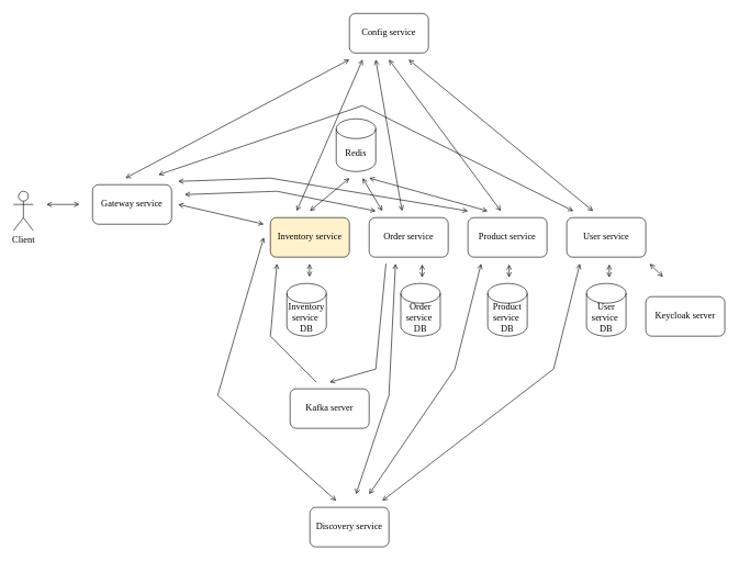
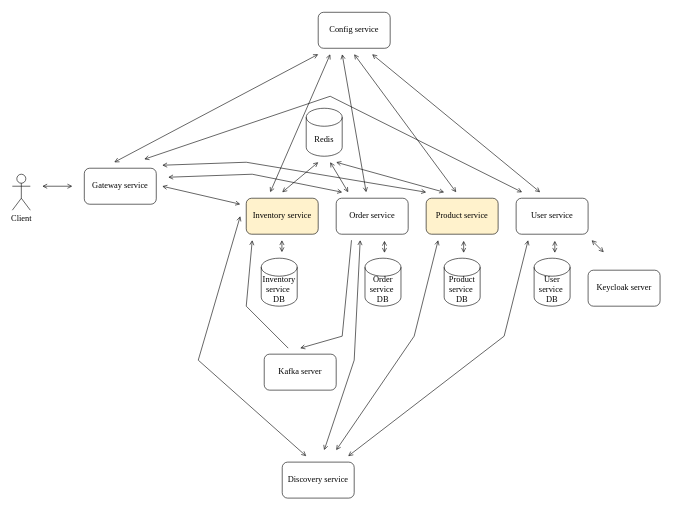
  <mxCell id="0" />
  <mxCell id="1" parent="0" />
  <mxCell id="2" value="Client" style="shape=umlActor;verticalLabelPosition=bottom;verticalAlign=top;html=1;outlineConnect=0;fontSize=14;fontFamily=Times New Roman;" vertex="1" parent="1"><mxGeometry x="20" y="290" width="30" height="60" as="geometry" /></mxCell>
  <mxCell id="3" value="" style="endArrow=open;html=1;rounded=0;endFill=0;startArrow=open;startFill=0;fontSize=14;fontFamily=Times New Roman;" edge="1" parent="1"><mxGeometry width="50" height="50" relative="1" as="geometry"><mxPoint x="70" y="310" as="sourcePoint" /><mxPoint x="120" y="310" as="targetPoint" /></mxGeometry></mxCell>
  <mxCell id="4" value="Gateway service" style="rounded=1;whiteSpace=wrap;html=1;fontSize=14;fontFamily=Times New Roman;" vertex="1" parent="1"><mxGeometry x="140" y="280" width="120" height="60" as="geometry" /></mxCell>
  <mxCell id="5" value="Discovery service" style="rounded=1;whiteSpace=wrap;html=1;fontSize=14;fontFamily=Times New Roman;" vertex="1" parent="1"><mxGeometry x="470" y="770" width="120" height="60" as="geometry" /></mxCell>
  <mxCell id="6" value="Config service" style="rounded=1;whiteSpace=wrap;html=1;fontSize=14;fontFamily=Times New Roman;" vertex="1" parent="1"><mxGeometry x="530" y="20" width="120" height="60" as="geometry" /></mxCell>
  <mxCell id="7" value="Inventory service" style="rounded=1;whiteSpace=wrap;html=1;fontSize=14;fontFamily=Times New Roman;fillColor=#fff2cc;" vertex="1" parent="1"><mxGeometry x="410" y="330" width="120" height="60" as="geometry" /></mxCell>
  <mxCell id="8" value="Order service" style="rounded=1;whiteSpace=wrap;html=1;fontSize=14;fontFamily=Times New Roman;" vertex="1" parent="1"><mxGeometry x="560" y="330" width="120" height="60" as="geometry" /></mxCell>
- <mxCell id="9" value="Product service" style="rounded=1;whiteSpace=wrap;html=1;fontSize=14;fontFamily=Times New Roman;" vertex="1" parent="1"><mxGeometry x="710" y="330" width="120" height="60" as="geometry" /></mxCell>
+ <mxCell id="9" value="Product service" style="rounded=1;whiteSpace=wrap;html=1;fontSize=14;fontFamily=Times New Roman;fillColor=#fff2cc;" vertex="1" parent="1"><mxGeometry x="710" y="330" width="120" height="60" as="geometry" /></mxCell>
  <mxCell id="10" value="User service" style="rounded=1;whiteSpace=wrap;html=1;fontSize=14;fontFamily=Times New Roman;" vertex="1" parent="1"><mxGeometry x="860" y="330" width="120" height="60" as="geometry" /></mxCell>
  <mxCell id="11" value="Inventory&lt;div style=&quot;font-size: 14px;&quot;&gt;service&amp;nbsp;&lt;/div&gt;&lt;div style=&quot;font-size: 14px;&quot;&gt;DB&lt;/div&gt;" style="shape=cylinder3;whiteSpace=wrap;html=1;boundedLbl=1;backgroundOutline=1;size=15;fontSize=14;fontFamily=Times New Roman;" vertex="1" parent="1"><mxGeometry x="435" y="430" width="60" height="80" as="geometry" /></mxCell>
  <mxCell id="12" value="&lt;div style=&quot;font-size: 14px;&quot;&gt;Order&lt;/div&gt;&lt;div style=&quot;font-size: 14px;&quot;&gt;service&amp;nbsp;&lt;/div&gt;&lt;div style=&quot;font-size: 14px;&quot;&gt;DB&lt;/div&gt;" style="shape=cylinder3;whiteSpace=wrap;html=1;boundedLbl=1;backgroundOutline=1;size=15;fontSize=14;fontFamily=Times New Roman;" vertex="1" parent="1"><mxGeometry x="608" y="430" width="60" height="80" as="geometry" /></mxCell>
  <mxCell id="13" value="&lt;div style=&quot;font-size: 14px;&quot;&gt;Product&lt;/div&gt;&lt;div style=&quot;font-size: 14px;&quot;&gt;service&amp;nbsp;&lt;/div&gt;&lt;div style=&quot;font-size: 14px;&quot;&gt;DB&lt;/div&gt;" style="shape=cylinder3;whiteSpace=wrap;html=1;boundedLbl=1;backgroundOutline=1;size=15;fontSize=14;fontFamily=Times New Roman;" vertex="1" parent="1"><mxGeometry x="740" y="430" width="60" height="80" as="geometry" /></mxCell>
  <mxCell id="14" value="&lt;div style=&quot;font-size: 14px;&quot;&gt;User&lt;/div&gt;&lt;div style=&quot;font-size: 14px;&quot;&gt;service&amp;nbsp;&lt;/div&gt;&lt;div style=&quot;font-size: 14px;&quot;&gt;DB&lt;/div&gt;" style="shape=cylinder3;whiteSpace=wrap;html=1;boundedLbl=1;backgroundOutline=1;size=15;fontSize=14;fontFamily=Times New Roman;" vertex="1" parent="1"><mxGeometry x="890" y="430" width="60" height="80" as="geometry" /></mxCell>
  <mxCell id="15" value="Keycloak server" style="rounded=1;whiteSpace=wrap;html=1;fontSize=14;fontFamily=Times New Roman;" vertex="1" parent="1"><mxGeometry x="980" y="450" width="120" height="60" as="geometry" /></mxCell>
  <mxCell id="16" value="Redis" style="shape=cylinder3;whiteSpace=wrap;html=1;boundedLbl=1;backgroundOutline=1;size=15;fontSize=14;fontFamily=Times New Roman;" vertex="1" parent="1"><mxGeometry x="510" y="180" width="60" height="80" as="geometry" /></mxCell>
  <mxCell id="17" value="" style="endArrow=open;html=1;rounded=0;endFill=0;startArrow=open;startFill=0;fontSize=14;fontFamily=Times New Roman;" edge="1" parent="1"><mxGeometry width="50" height="50" relative="1" as="geometry"><mxPoint x="190" y="270" as="sourcePoint" /><mxPoint x="530" y="90" as="targetPoint" /></mxGeometry></mxCell>
  <mxCell id="18" value="" style="endArrow=open;html=1;rounded=0;endFill=0;startArrow=open;startFill=0;fontSize=14;fontFamily=Times New Roman;" edge="1" parent="1"><mxGeometry width="50" height="50" relative="1" as="geometry"><mxPoint x="450" y="320" as="sourcePoint" /><mxPoint x="550" y="90" as="targetPoint" /></mxGeometry></mxCell>
  <mxCell id="19" value="" style="endArrow=open;html=1;rounded=0;endFill=0;startArrow=open;startFill=0;fontSize=14;fontFamily=Times New Roman;" edge="1" parent="1"><mxGeometry width="50" height="50" relative="1" as="geometry"><mxPoint x="570" y="90" as="sourcePoint" /><mxPoint x="610" y="320" as="targetPoint" /></mxGeometry></mxCell>
  <mxCell id="20" value="" style="endArrow=open;html=1;rounded=0;endFill=0;startArrow=open;startFill=0;fontSize=14;fontFamily=Times New Roman;" edge="1" parent="1"><mxGeometry width="50" height="50" relative="1" as="geometry"><mxPoint x="760" y="320" as="sourcePoint" /><mxPoint x="590" y="90" as="targetPoint" /></mxGeometry></mxCell>
  <mxCell id="21" value="" style="endArrow=open;html=1;rounded=0;endFill=0;startArrow=open;startFill=0;fontSize=14;fontFamily=Times New Roman;" edge="1" parent="1"><mxGeometry width="50" height="50" relative="1" as="geometry"><mxPoint x="900" y="320" as="sourcePoint" /><mxPoint x="620" y="90" as="targetPoint" /></mxGeometry></mxCell>
  <mxCell id="22" value="" style="endArrow=open;html=1;rounded=0;endFill=0;startArrow=open;startFill=0;fontSize=14;fontFamily=Times New Roman;" edge="1" parent="1"><mxGeometry width="50" height="50" relative="1" as="geometry"><mxPoint x="469.5" y="400" as="sourcePoint" /><mxPoint x="469.5" y="420" as="targetPoint" /></mxGeometry></mxCell>
  <mxCell id="23" value="" style="endArrow=open;html=1;rounded=0;endFill=0;startArrow=open;startFill=0;fontSize=14;fontFamily=Times New Roman;" edge="1" parent="1"><mxGeometry width="50" height="50" relative="1" as="geometry"><mxPoint x="640.5" y="401" as="sourcePoint" /><mxPoint x="640.5" y="421" as="targetPoint" /></mxGeometry></mxCell>
  <mxCell id="24" value="" style="endArrow=open;html=1;rounded=0;endFill=0;startArrow=open;startFill=0;fontSize=14;fontFamily=Times New Roman;" edge="1" parent="1"><mxGeometry width="50" height="50" relative="1" as="geometry"><mxPoint x="772.5" y="401" as="sourcePoint" /><mxPoint x="772.5" y="421" as="targetPoint" /></mxGeometry></mxCell>
  <mxCell id="25" value="" style="endArrow=open;html=1;rounded=0;endFill=0;startArrow=open;startFill=0;fontSize=14;fontFamily=Times New Roman;" edge="1" parent="1"><mxGeometry width="50" height="50" relative="1" as="geometry"><mxPoint x="924.5" y="401" as="sourcePoint" /><mxPoint x="924.5" y="421" as="targetPoint" /></mxGeometry></mxCell>
  <mxCell id="26" value="" style="endArrow=open;html=1;rounded=0;endFill=0;fontSize=14;fontFamily=Times New Roman;startArrow=open;startFill=0;" edge="1" parent="1"><mxGeometry width="50" height="50" relative="1" as="geometry"><mxPoint x="986" y="400" as="sourcePoint" /><mxPoint x="1006" y="420" as="targetPoint" /></mxGeometry></mxCell>
  <mxCell id="27" value="" style="endArrow=open;html=1;rounded=0;endFill=0;startArrow=open;startFill=0;fontSize=14;fontFamily=Times New Roman;" edge="1" parent="1"><mxGeometry width="50" height="50" relative="1" as="geometry"><mxPoint x="400" y="360" as="sourcePoint" /><mxPoint x="510" y="760" as="targetPoint" /><Array as="points"><mxPoint x="330" y="600" /></Array></mxGeometry></mxCell>
  <mxCell id="28" value="" style="endArrow=open;html=1;rounded=0;endFill=0;startArrow=open;startFill=0;fontSize=14;fontFamily=Times New Roman;" edge="1" parent="1"><mxGeometry width="50" height="50" relative="1" as="geometry"><mxPoint x="600" y="400" as="sourcePoint" /><mxPoint x="540" y="750" as="targetPoint" /><Array as="points"><mxPoint x="590" y="600" /></Array></mxGeometry></mxCell>
  <mxCell id="29" value="Kafka server" style="rounded=1;whiteSpace=wrap;html=1;fontSize=14;fontFamily=Times New Roman;" vertex="1" parent="1"><mxGeometry x="440" y="590" width="120" height="60" as="geometry" /></mxCell>
  <mxCell id="30" value="" style="endArrow=none;html=1;rounded=0;endFill=0;startArrow=open;startFill=0;fontSize=14;fontFamily=Times New Roman;" edge="1" parent="1"><mxGeometry width="50" height="50" relative="1" as="geometry"><mxPoint x="420" y="400" as="sourcePoint" /><mxPoint x="480" y="580" as="targetPoint" /><Array as="points"><mxPoint x="410" y="510" /></Array></mxGeometry></mxCell>
  <mxCell id="31" value="" style="endArrow=none;html=1;rounded=0;endFill=0;startArrow=open;startFill=0;fontSize=14;fontFamily=Times New Roman;" edge="1" parent="1"><mxGeometry width="50" height="50" relative="1" as="geometry"><mxPoint x="500" y="580" as="sourcePoint" /><mxPoint x="585.5" y="400" as="targetPoint" /><Array as="points"><mxPoint x="570" y="560" /></Array></mxGeometry></mxCell>
  <mxCell id="32" value="" style="endArrow=open;html=1;rounded=0;endFill=0;startArrow=open;startFill=0;fontSize=14;fontFamily=Times New Roman;" edge="1" parent="1"><mxGeometry width="50" height="50" relative="1" as="geometry"><mxPoint x="730" y="400" as="sourcePoint" /><mxPoint x="560" y="750" as="targetPoint" /><Array as="points"><mxPoint x="690" y="560" /></Array></mxGeometry></mxCell>
  <mxCell id="33" value="" style="endArrow=open;html=1;rounded=0;endFill=0;startArrow=open;startFill=0;fontSize=14;fontFamily=Times New Roman;" edge="1" parent="1"><mxGeometry width="50" height="50" relative="1" as="geometry"><mxPoint x="880" y="400" as="sourcePoint" /><mxPoint x="580" y="760" as="targetPoint" /><Array as="points"><mxPoint x="840" y="560" /></Array></mxGeometry></mxCell>
  <mxCell id="34" value="" style="endArrow=open;html=1;rounded=0;endFill=0;startArrow=open;startFill=0;fontSize=14;fontFamily=Times New Roman;" edge="1" parent="1"><mxGeometry width="50" height="50" relative="1" as="geometry"><mxPoint x="740" y="320" as="sourcePoint" /><mxPoint x="560" y="270" as="targetPoint" /></mxGeometry></mxCell>
  <mxCell id="35" value="" style="endArrow=open;html=1;rounded=0;endFill=0;startArrow=open;startFill=0;fontSize=14;fontFamily=Times New Roman;" edge="1" parent="1"><mxGeometry width="50" height="50" relative="1" as="geometry"><mxPoint x="530" y="270" as="sourcePoint" /><mxPoint x="470" y="320" as="targetPoint" /></mxGeometry></mxCell>
  <mxCell id="36" value="" style="endArrow=open;html=1;rounded=0;endFill=0;startArrow=open;startFill=0;fontSize=14;fontFamily=Times New Roman;" edge="1" parent="1"><mxGeometry width="50" height="50" relative="1" as="geometry"><mxPoint x="550" y="270" as="sourcePoint" /><mxPoint x="580" y="320" as="targetPoint" /></mxGeometry></mxCell>
  <mxCell id="37" value="" style="endArrow=open;html=1;rounded=0;endFill=0;startArrow=open;startFill=0;fontSize=14;fontFamily=Times New Roman;" edge="1" parent="1"><mxGeometry width="50" height="50" relative="1" as="geometry"><mxPoint x="270" y="310" as="sourcePoint" /><mxPoint x="400" y="340" as="targetPoint" /></mxGeometry></mxCell>
  <mxCell id="38" value="" style="endArrow=open;html=1;rounded=0;endFill=0;startArrow=open;startFill=0;fontSize=14;fontFamily=Times New Roman;" edge="1" parent="1"><mxGeometry width="50" height="50" relative="1" as="geometry"><mxPoint x="280" y="295" as="sourcePoint" /><mxPoint x="570" y="320" as="targetPoint" /><Array as="points"><mxPoint x="420" y="290" /></Array></mxGeometry></mxCell>
  <mxCell id="39" value="" style="endArrow=open;html=1;rounded=0;endFill=0;startArrow=open;startFill=0;fontSize=14;fontFamily=Times New Roman;" edge="1" parent="1"><mxGeometry width="50" height="50" relative="1" as="geometry"><mxPoint x="270" y="275" as="sourcePoint" /><mxPoint x="710" y="320" as="targetPoint" /><Array as="points"><mxPoint x="410" y="270" /></Array></mxGeometry></mxCell>
  <mxCell id="40" value="" style="endArrow=open;html=1;rounded=0;endFill=0;startArrow=open;startFill=0;fontSize=14;fontFamily=Times New Roman;" edge="1" parent="1"><mxGeometry width="50" height="50" relative="1" as="geometry"><mxPoint x="240" y="265" as="sourcePoint" /><mxPoint x="870" y="320" as="targetPoint" /><Array as="points"><mxPoint x="550" y="160" /></Array></mxGeometry></mxCell>
